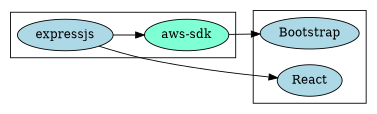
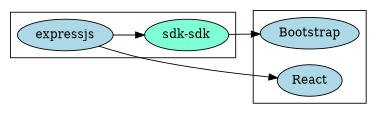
  digraph {
    rankdir=LR
    node [fillcolor=lightblue style=filled]
    React
    Bootstrap
    expressjs
-   "aws-sdk" [fillcolor=aquamarine]
+   "aws-sdk" [fillcolor=aquamarine label="sdk-sdk"]
    subgraph cluster_1 {
      React
      Bootstrap
    }
    subgraph cluster_2 {
      expressjs
      "aws-sdk"
    }
    expressjs -> React
    expressjs -> "aws-sdk"
    "aws-sdk" -> Bootstrap
  }
